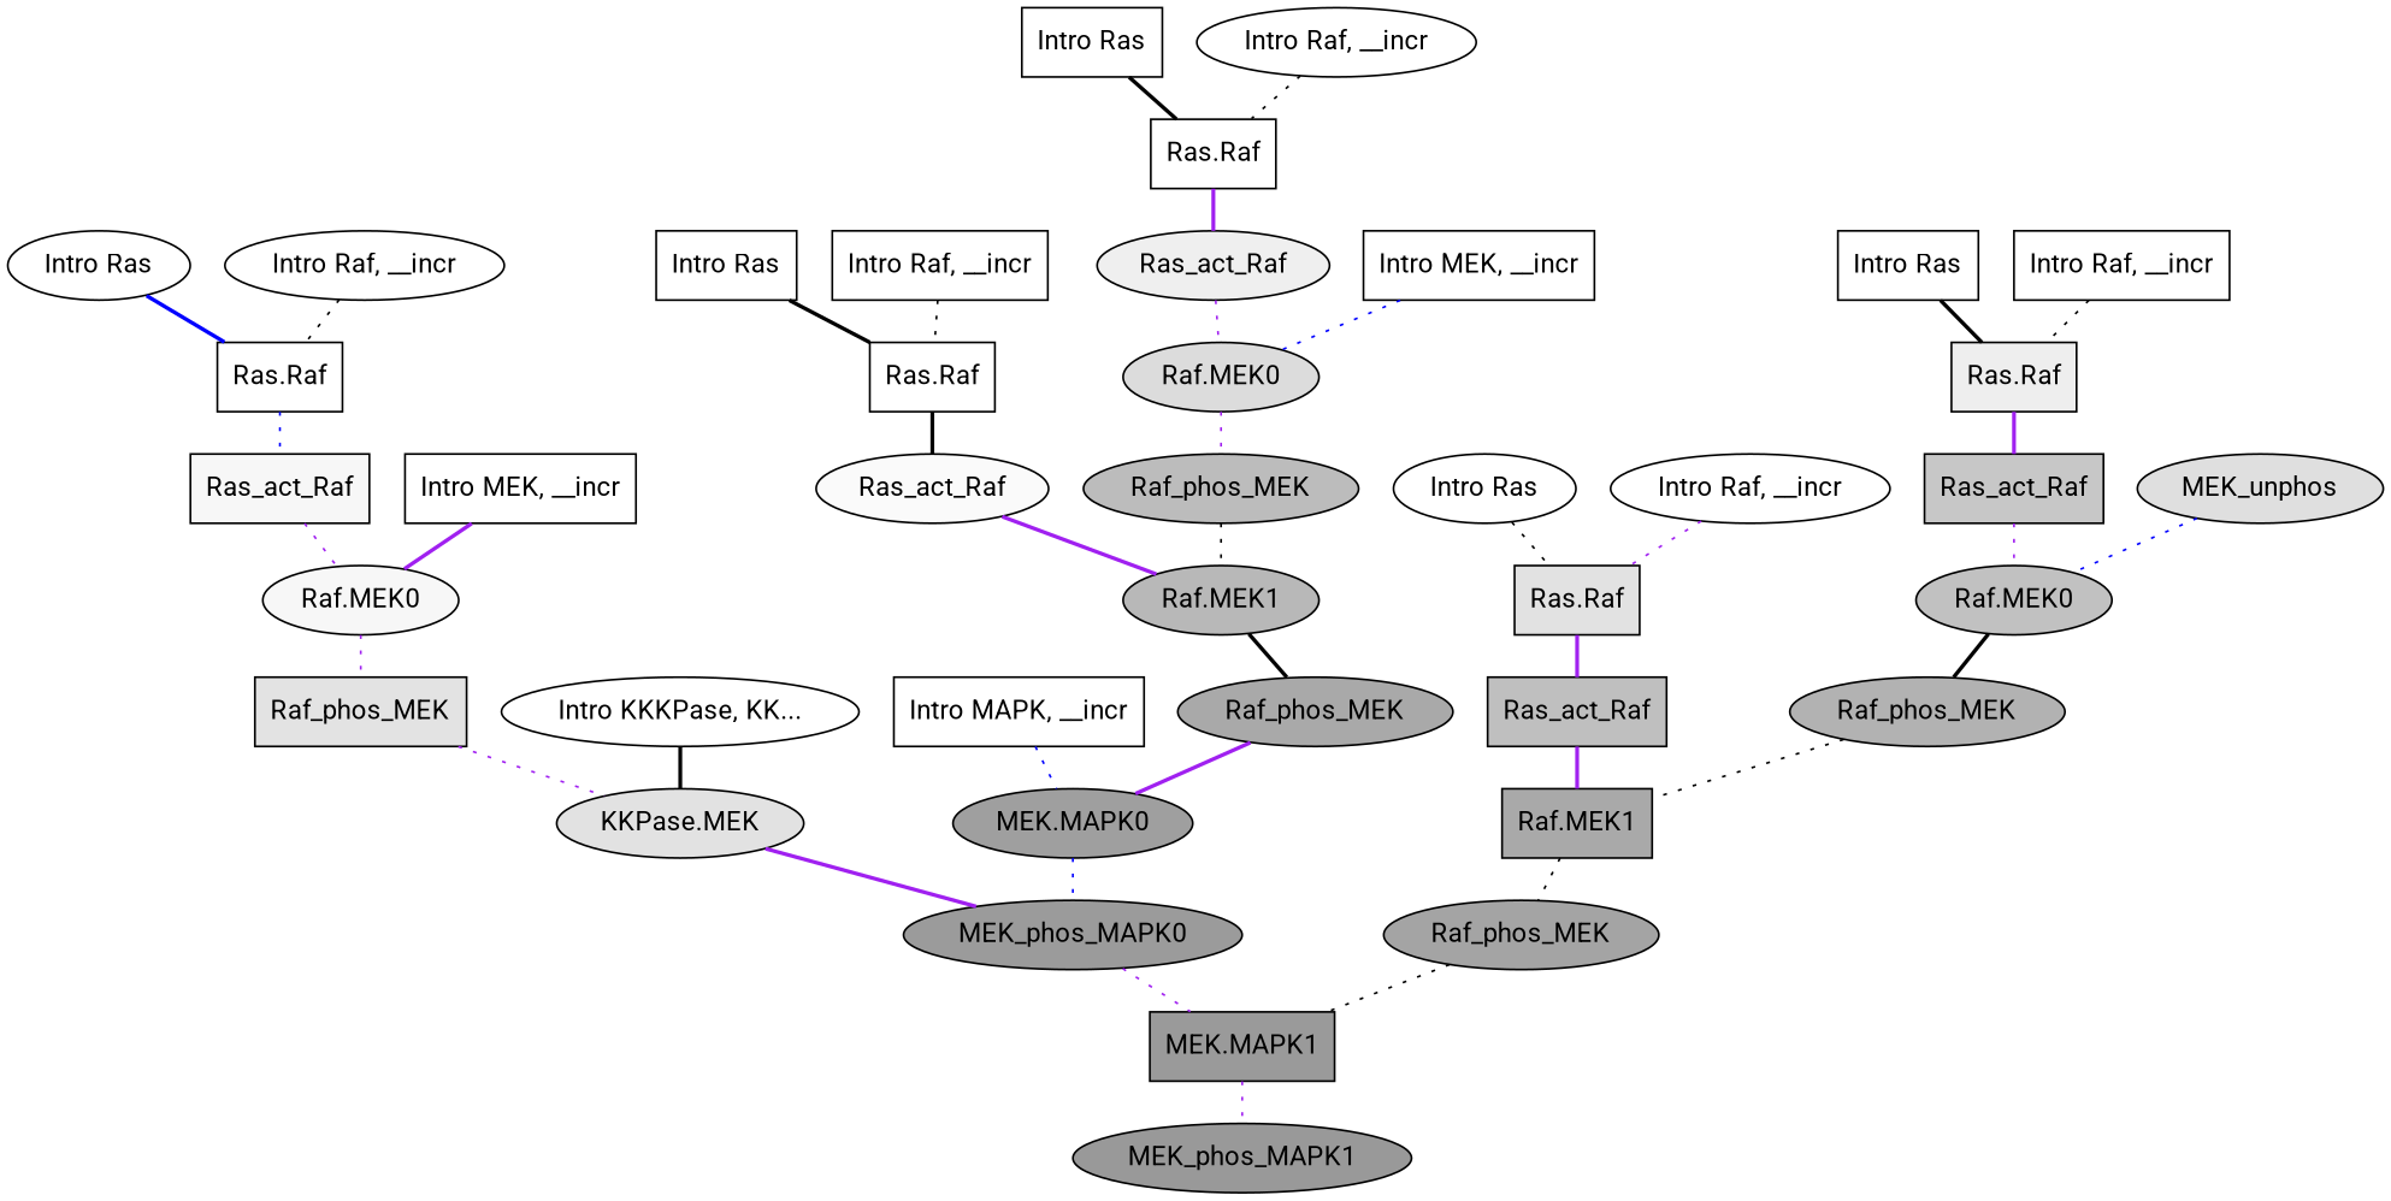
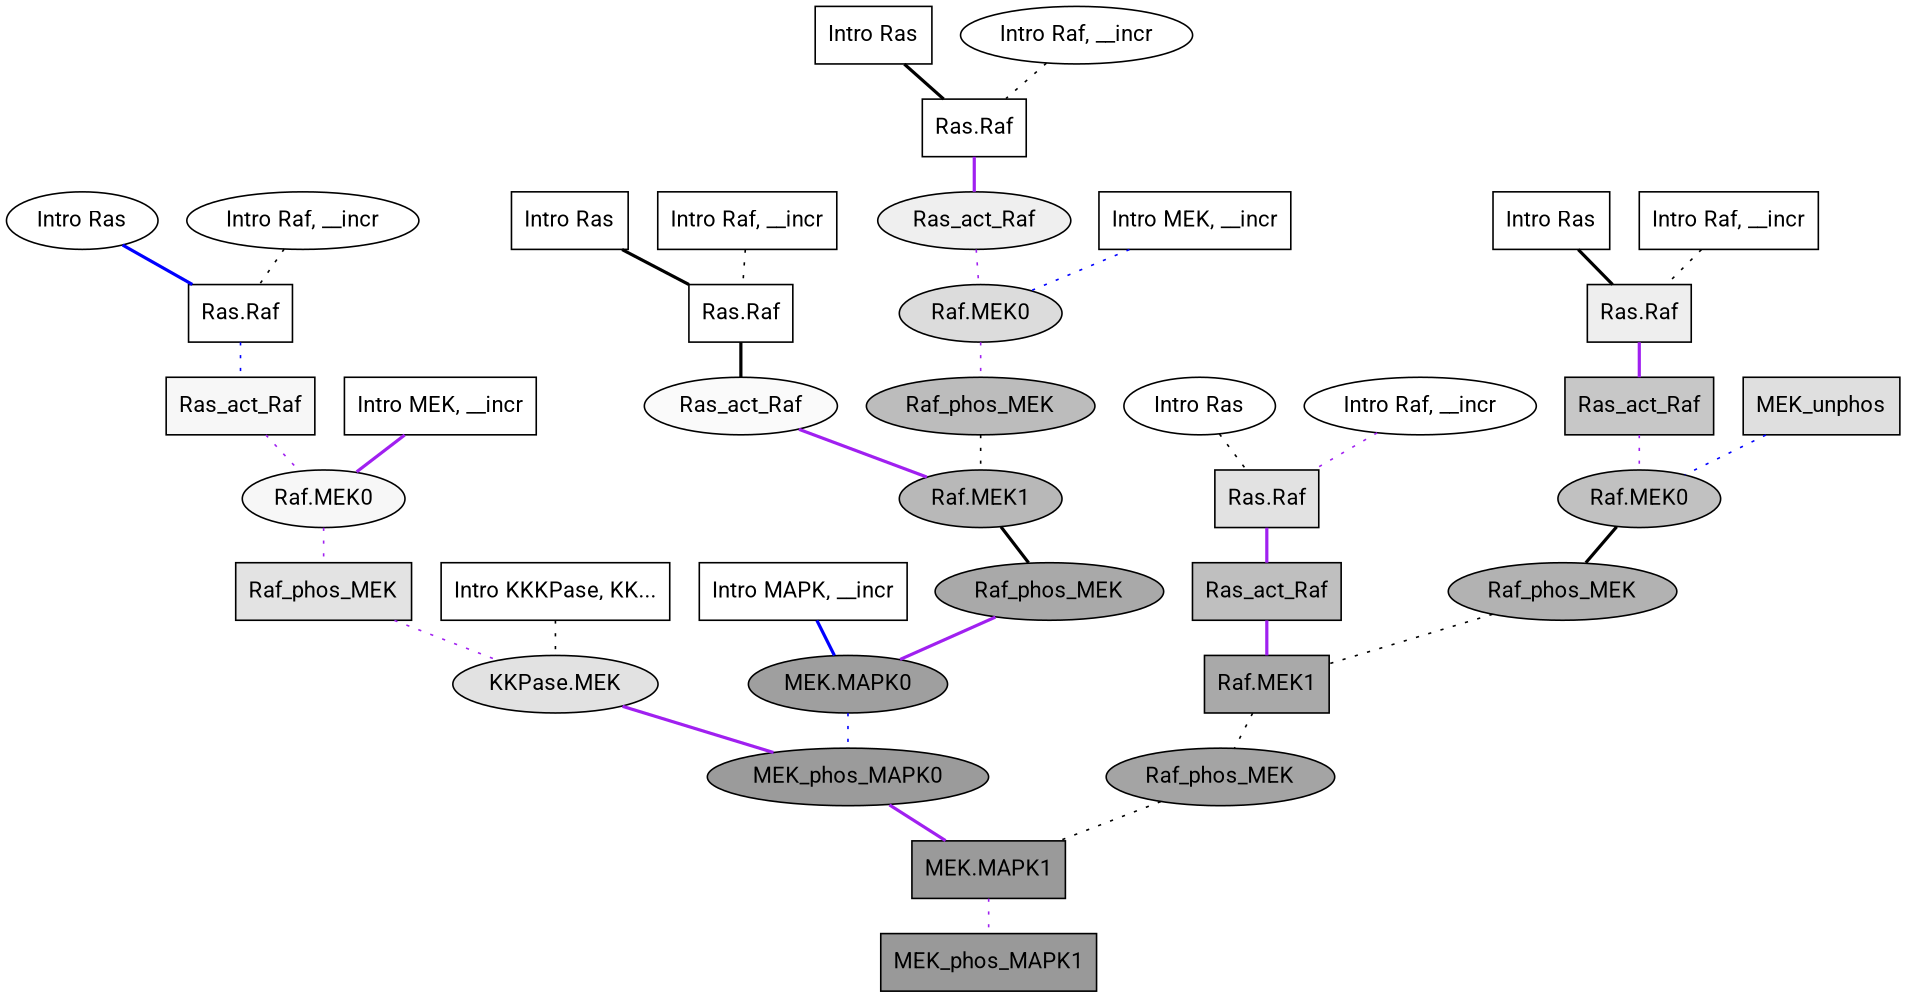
  digraph {
    fontname=Roboto
    rankdir=TB
    ranksep=0.30
    node [fillcolor="0.000 0.000 1.000" fontname=Roboto shape=box style=filled]
    edge [color=purple dir=none fontname=Roboto style=dotted]
    n1 [label="Intro Ras" shape=ellipse]
    n2 [label="Ras.Raf"]
    n3 [fillcolor="0.000 0.000 0.965" label=Ras_act_Raf]
    n4 [label="Intro Ras"]
    n5 [label="Ras.Raf"]
    n6 [fillcolor="0.000 0.000 0.935" label=Ras_act_Raf shape=ellipse]
    n7 [label="Intro Ras"]
    n8 [label="Ras.Raf"]
    n9 [fillcolor="0.000 0.000 0.979" label=Ras_act_Raf shape=ellipse]
    n10 [label="Intro Ras"]
    n11 [fillcolor="0.000 0.000 0.930" label="Ras.Raf"]
    n12 [fillcolor="0.000 0.000 0.779" label=Ras_act_Raf]
    n13 [label="Intro Ras" shape=ellipse]
    n14 [fillcolor="0.000 0.000 0.883" label="Ras.Raf"]
    n15 [fillcolor="0.000 0.000 0.750" label=Ras_act_Raf]
    n16 [label="Intro Raf, __incr" shape=ellipse]
    n17 [label="Intro Raf, __incr"]
    n18 [label="Intro Raf, __incr"]
    n19 [label="Intro Raf, __incr" shape=ellipse]
    n20 [label="Intro Raf, __incr" shape=ellipse]
    n21 [label="Intro MEK, __incr"]
    n22 [fillcolor="0.000 0.000 0.862" label="Raf.MEK0" shape=ellipse]
    n23 [fillcolor="0.000 0.000 0.737" label=Raf_phos_MEK shape=ellipse]
    n24 [label="Intro MEK, __incr"]
    n25 [fillcolor="0.000 0.000 0.965" label="Raf.MEK0" shape=ellipse]
    n26 [fillcolor="0.000 0.000 0.888" label=Raf_phos_MEK]
    n27 [label="Intro MAPK, __incr"]
    n28 [fillcolor="0.000 0.000 0.623" label="MEK.MAPK0" shape=ellipse]
    n29 [fillcolor="0.000 0.000 0.608" label=MEK_phos_MAPK0 shape=ellipse]
-   n30 [label="Intro KKKPase, KK..." shape=ellipse]
+   n30 [label="Intro KKKPase, KK..."]
    n31 [fillcolor="0.000 0.000 0.884" label="KKPase.MEK" shape=ellipse]
    n32 [fillcolor="0.000 0.000 0.720" label="Raf.MEK1" shape=ellipse]
    n33 [fillcolor="0.000 0.000 0.662" label=Raf_phos_MEK shape=ellipse]
    n34 [fillcolor="0.000 0.000 0.754" label="Raf.MEK0" shape=ellipse]
-   n35 [fillcolor="0.000 0.000 0.875" label=MEK_unphos shape=ellipse]
+   n35 [fillcolor="0.000 0.000 0.875" label=MEK_unphos]
    n36 [fillcolor="0.000 0.000 0.664" label="Raf.MEK1"]
    n37 [fillcolor="0.000 0.000 0.699" label=Raf_phos_MEK shape=ellipse]
    n38 [fillcolor="0.000 0.000 0.642" label=Raf_phos_MEK shape=ellipse]
    n39 [fillcolor="0.000 0.000 0.605" label="MEK.MAPK1"]
-   n40 [fillcolor="0.000 0.000 0.600" label=MEK_phos_MAPK1 shape=ellipse]
+   n40 [fillcolor="0.000 0.000 0.600" label=MEK_phos_MAPK1]
    n1 -> n2 [color=blue style=bold]
    n2 -> n3 [color=blue]
    n3 -> n25
    n4 -> n5 [color=black style=bold]
    n5 -> n6 [style=bold]
    n6 -> n22
    n7 -> n8 [color=black style=bold]
    n8 -> n9 [color=black style=bold]
    n9 -> n32 [style=bold]
    n10 -> n11 [color=black style=bold]
    n11 -> n12 [style=bold]
    n12 -> n34
    n13 -> n14 [color=black]
    n14 -> n15 [style=bold]
    n15 -> n36 [style=bold]
    n16 -> n5 [color=black]
    n17 -> n8 [color=black]
    n18 -> n11 [color=black]
    n19 -> n2 [color=black]
    n20 -> n14
    n21 -> n22 [color=blue]
    n22 -> n23
    n23 -> n32 [color=black]
    n24 -> n25 [style=bold]
    n25 -> n26
    n26 -> n31
-   n27 -> n28 [color=blue]
+   n27 -> n28 [color=blue style=bold]
    n28 -> n29 [color=blue]
-   n29 -> n39
-   n30 -> n31 [color=black style=bold]
+   n29 -> n39 [style=bold]
+   n30 -> n31 [color=black]
    n31 -> n29 [style=bold]
    n32 -> n33 [color=black style=bold]
    n33 -> n28 [style=bold]
    n34 -> n37 [color=black style=bold]
    n35 -> n34 [color=blue]
    n36 -> n38 [color=black]
    n37 -> n36 [color=black]
    n38 -> n39 [color=black]
    n39 -> n40
  }
